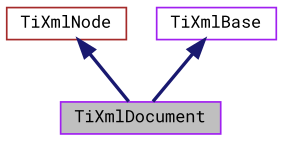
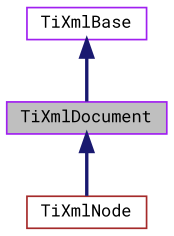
  digraph {
    fontname="Roboto Mono"
    node [color=purple fillcolor=white fontname="Roboto Mono" fontsize=10 shape=record style=filled]
    edge [color=midnightblue dir=back fontname="Roboto Mono" fontsize=10 labelfontname=Helvetica labelfontsize=10 style=bold]
    n1 [fillcolor=grey75 fontcolor=black height=0.2 label=TiXmlDocument width=0.4]
    n2 [color=brown height=0.2 label=TiXmlNode width=0.4]
    n3 [height=0.2 label=TiXmlBase width=0.4]
-   n2 -> n1
+   n1 -> n2
    n3 -> n1
  }
